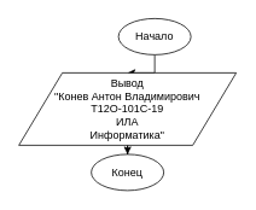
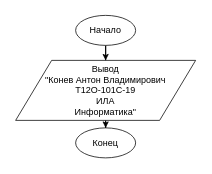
  <mxCell id="0" />
  <mxCell id="1" parent="0" />
  <mxCell id="2" style="edgeStyle=orthogonalEdgeStyle;rounded=0;orthogonalLoop=1;jettySize=auto;html=1;entryX=0.5;entryY=0;entryDx=0;entryDy=0;" edge="1" parent="1" source="3" target="5"><mxGeometry relative="1" as="geometry" /></mxCell>
- <mxCell id="3" value="Начало" style="ellipse;whiteSpace=wrap;html=1;" vertex="1" parent="1"><mxGeometry x="130" y="20" width="80" height="40" as="geometry" /></mxCell>
+ <mxCell id="3" value="Начало" style="ellipse;whiteSpace=wrap;html=1;" vertex="1" parent="1"><mxGeometry x="100" y="20" width="80" height="40" as="geometry" /></mxCell>
  <mxCell id="4" style="edgeStyle=orthogonalEdgeStyle;rounded=0;orthogonalLoop=1;jettySize=auto;html=1;entryX=0.5;entryY=0;entryDx=0;entryDy=0;" edge="1" parent="1" source="5" target="6"><mxGeometry relative="1" as="geometry" /></mxCell>
  <mxCell id="5" value="Вывод &lt;br&gt;&quot;Конев Антон Владимирович&lt;br&gt;Т12О-101С-19&lt;br&gt;ИЛА&lt;br&gt;Информатика&quot;" style="shape=parallelogram;perimeter=parallelogramPerimeter;whiteSpace=wrap;html=1;" vertex="1" parent="1"><mxGeometry x="20" y="80" width="240" height="80" as="geometry" /></mxCell>
  <mxCell id="6" value="Конец" style="ellipse;whiteSpace=wrap;html=1;" vertex="1" parent="1"><mxGeometry x="100" y="170" width="80" height="40" as="geometry" /></mxCell>
